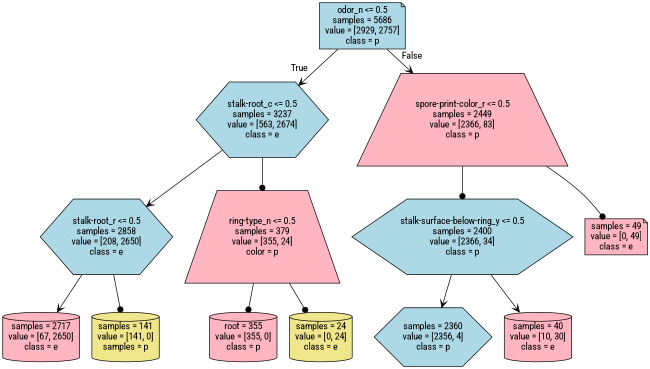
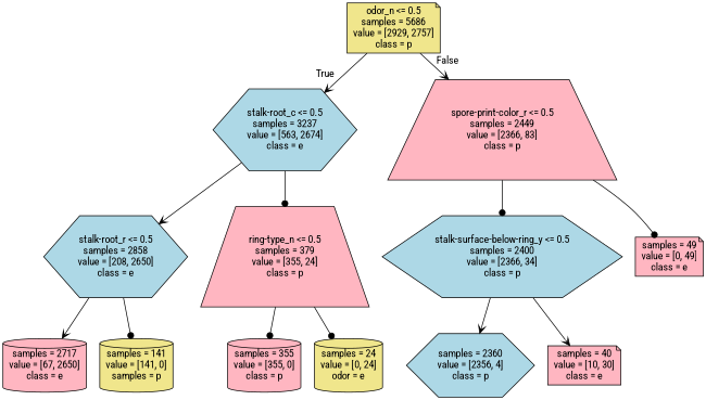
  digraph {
    fontname="Roboto Condensed"
    node [color=black fillcolor=lightpink fontname="Roboto Condensed" shape=hexagon style=filled]
    edge [arrowhead=vee fontname="Roboto Condensed"]
-   n1 [fillcolor=lightblue label="odor_n <= 0.5\nsamples = 5686\nvalue = [2929, 2757]\nclass = p" shape=note]
+   n1 [fillcolor=khaki label="odor_n <= 0.5\nsamples = 5686\nvalue = [2929, 2757]\nclass = p" shape=note]
    n2 [fillcolor=lightblue label="stalk-root_c <= 0.5\nsamples = 3237\nvalue = [563, 2674]\nclass = e"]
    n3 [label="spore-print-color_r <= 0.5\nsamples = 2449\nvalue = [2366, 83]\nclass = p" shape=trapezium]
    n4 [fillcolor=lightblue label="stalk-root_r <= 0.5\nsamples = 2858\nvalue = [208, 2650]\nclass = e"]
-   n5 [label="ring-type_n <= 0.5\nsamples = 379\nvalue = [355, 24]\ncolor = p" shape=trapezium]
+   n5 [label="ring-type_n <= 0.5\nsamples = 379\nvalue = [355, 24]\nclass = p" shape=trapezium]
    n6 [fillcolor=lightblue label="stalk-surface-below-ring_y <= 0.5\nsamples = 2400\nvalue = [2366, 34]\nclass = p"]
    n7 [label="samples = 49\nvalue = [0, 49]\nclass = e" shape=note]
    n8 [label="samples = 2717\nvalue = [67, 2650]\nclass = e" shape=cylinder]
    n9 [fillcolor=khaki label="samples = 141\nvalue = [141, 0]\nsamples = p" shape=cylinder]
-   n10 [label="root = 355\nvalue = [355, 0]\nclass = p" shape=cylinder]
-   n11 [fillcolor=khaki label="samples = 24\nvalue = [0, 24]\nclass = e" shape=cylinder]
+   n10 [label="samples = 355\nvalue = [355, 0]\nclass = p" shape=cylinder]
+   n11 [fillcolor=khaki label="samples = 24\nvalue = [0, 24]\nodor = e" shape=cylinder]
    n12 [fillcolor=lightblue label="samples = 2360\nvalue = [2356, 4]\nclass = p"]
-   n13 [label="samples = 40\nvalue = [10, 30]\nclass = e" shape=cylinder]
+   n13 [label="samples = 40\nvalue = [10, 30]\nclass = e" shape=note]
    n1 -> n2 [headlabel=True labelangle=45 labeldistance=2.5]
    n1 -> n3 [headlabel=False labelangle=-45 labeldistance=2.5]
    n2 -> n4
    n2 -> n5 [arrowhead=dot]
    n3 -> n6 [arrowhead=dot]
    n3 -> n7 [arrowhead=dot]
    n4 -> n8
    n4 -> n9 [arrowhead=dot]
    n5 -> n10 [arrowhead=dot]
    n5 -> n11 [arrowhead=dot]
    n6 -> n12
    n6 -> n13
  }
